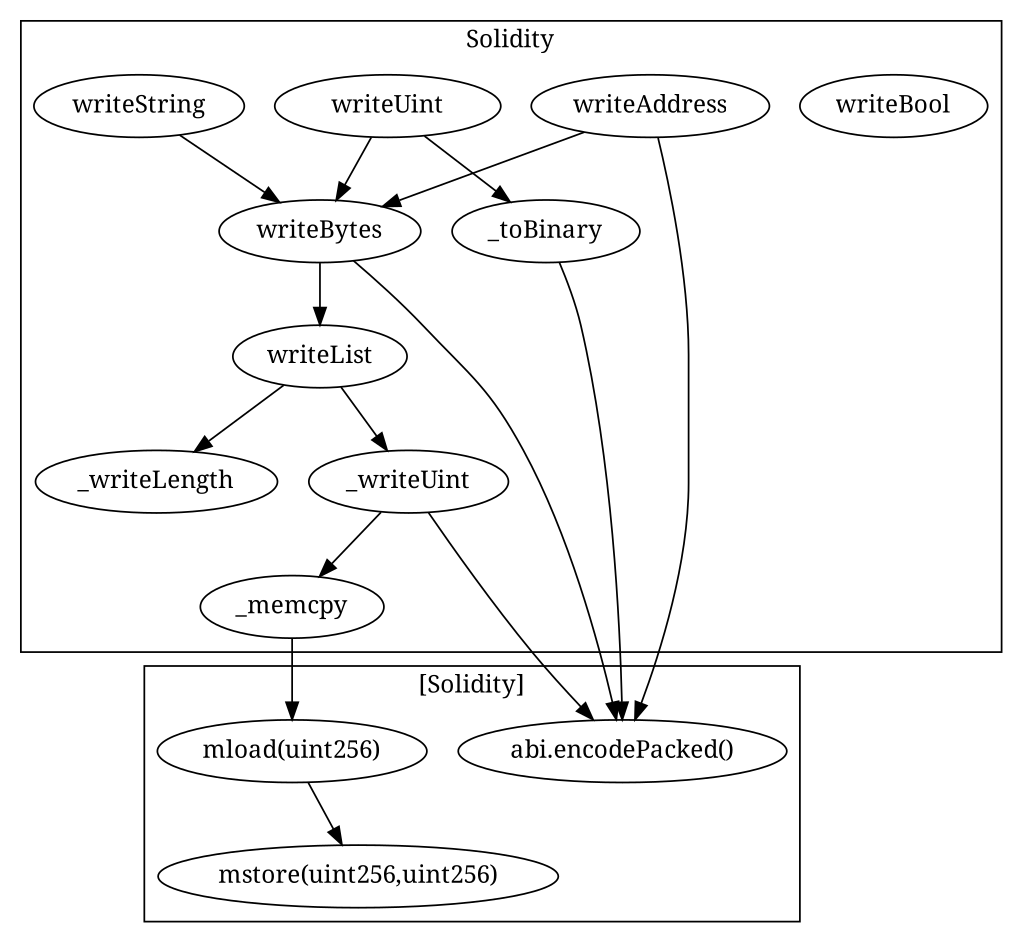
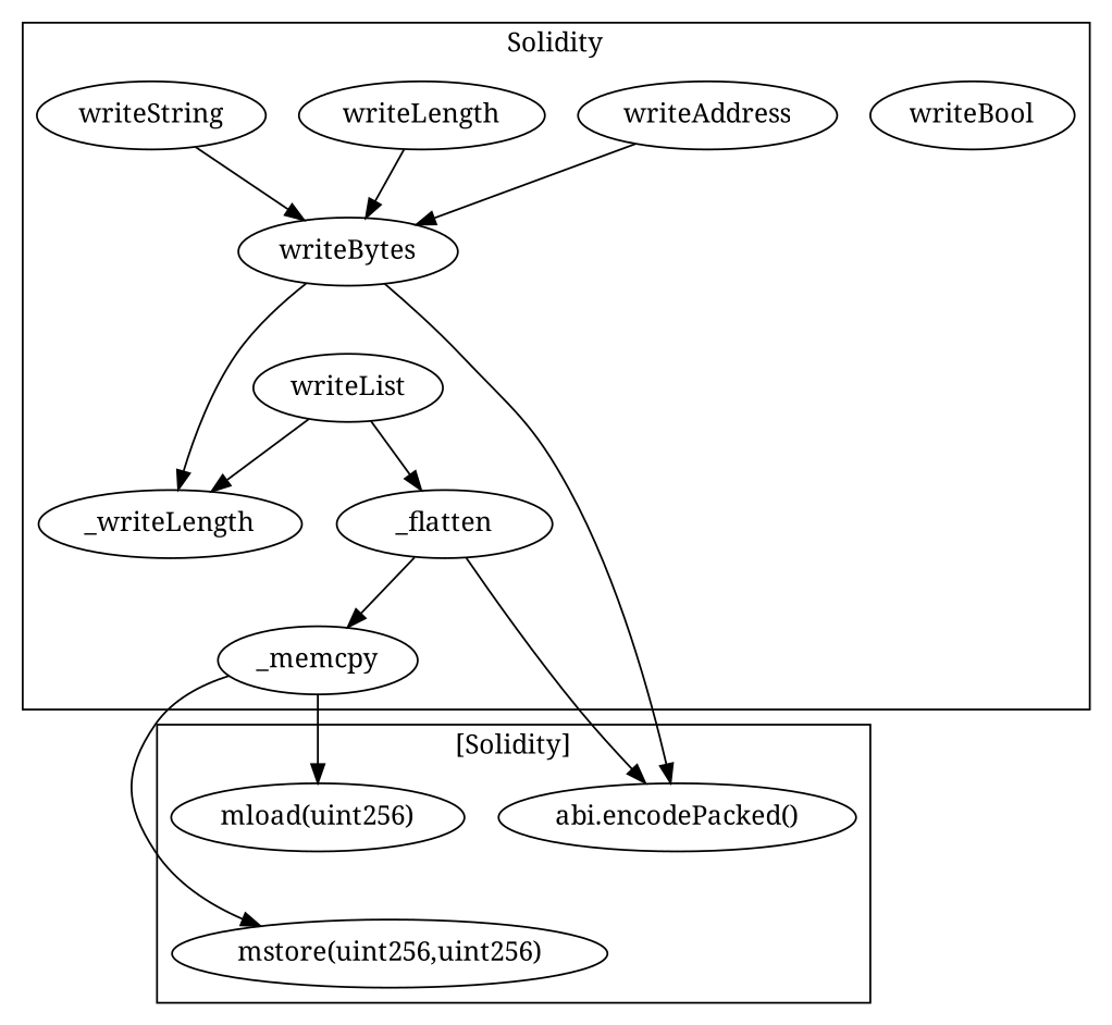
  strict digraph {
    fontname="Noto Serif"
    node [fontname="Noto Serif"]
    edge [fontname="Noto Serif"]
    n1 [label=writeBytes]
    n2 [label=_writeLength]
    n3 [label=writeBool]
-   n4 [label=_writeUint]
+   n4 [label=_flatten]
    n5 [label=_memcpy]
-   n6 [label=writeUint]
-   n7 [label=_toBinary]
+   n6 [label=writeLength]
    n8 [label=writeList]
    n9 [label=writeString]
    n10 [label=writeAddress]
    "abi.encodePacked()"
    "mload(uint256)"
    "mstore(uint256,uint256)"
    subgraph cluster_1 {
      label=Solidity
      n1
      n2
      n3
      n4
      n5
      n6
-     n7
      n8
      n9
      n10
    }
    subgraph cluster_2 {
      label="[Solidity]"
      "abi.encodePacked()"
      "mload(uint256)"
      "mstore(uint256,uint256)"
    }
-   n1 -> n8
+   n1 -> n2
    n1 -> "abi.encodePacked()"
    n4 -> n5
    n4 -> "abi.encodePacked()"
    n5 -> "mload(uint256)"
-   "mload(uint256)" -> "mstore(uint256,uint256)"
+   n5 -> "mstore(uint256,uint256)"
    n6 -> n1
-   n6 -> n7
-   n7 -> "abi.encodePacked()"
    n8 -> n2
    n8 -> n4
    n9 -> n1
    n10 -> n1
-   n10 -> "abi.encodePacked()"
  }
